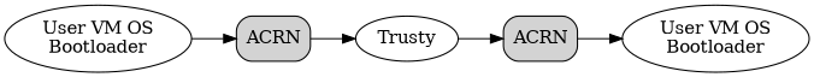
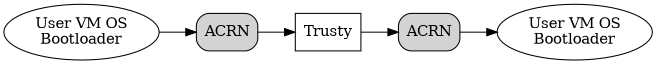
  digraph {
    rank=same
    rankdir=LR
    n1 [label="User VM OS\nBootloader"]
    n2 [label=ACRN shape=box style="rounded,filled"]
-   Trusty
+   Trusty [shape=box]
    n4 [label=ACRN shape=box style="rounded,filled"]
    n5 [label="User VM OS\nBootloader"]
    n1 -> n2
    n2 -> Trusty
    Trusty -> n4
    n4 -> n5
  }
